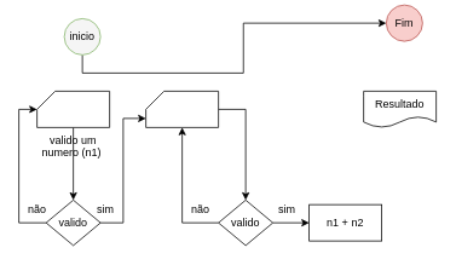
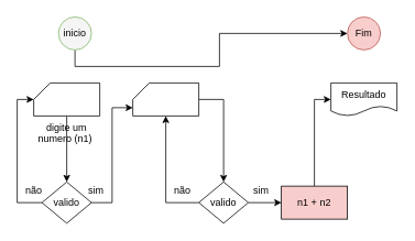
  <mxCell id="0" />
  <mxCell id="1" parent="0" />
  <mxCell id="2" style="edgeStyle=orthogonalEdgeStyle;rounded=0;orthogonalLoop=1;jettySize=auto;html=1;exitX=0.5;exitY=1;exitDx=0;exitDy=0;" edge="1" parent="1" source="3" target="4"><mxGeometry relative="1" as="geometry" /></mxCell>
  <mxCell id="3" value="inicio" style="ellipse;whiteSpace=wrap;html=1;fillColor=#f5f5f5;strokeColor=#82b366;" vertex="1" parent="1"><mxGeometry x="70" y="20" width="40" height="40" as="geometry" /></mxCell>
- <mxCell id="4" value="Fim" style="ellipse;whiteSpace=wrap;html=1;fillColor=#f8cecc;strokeColor=#b85450;" vertex="1" parent="1"><mxGeometry x="425" y="5" width="40" height="40" as="geometry" /></mxCell>
+ <mxCell id="4" value="Fim" style="ellipse;whiteSpace=wrap;html=1;fillColor=#f8cecc;strokeColor=#b85450;" vertex="1" parent="1"><mxGeometry x="420" y="20" width="40" height="40" as="geometry" /></mxCell>
  <mxCell id="5" value="Resultado" style="shape=document;whiteSpace=wrap;html=1;boundedLbl=1;" vertex="1" parent="1"><mxGeometry x="400" y="100" width="80" height="40" as="geometry" /></mxCell>
  <mxCell id="6" style="edgeStyle=orthogonalEdgeStyle;rounded=0;orthogonalLoop=1;jettySize=auto;html=1;exitX=0.5;exitY=1;exitDx=0;exitDy=0;exitPerimeter=0;entryX=0.5;entryY=0;entryDx=0;entryDy=0;" edge="1" parent="1" source="7" target="14"><mxGeometry relative="1" as="geometry" /></mxCell>
- <mxCell id="7" value="valido um numero (n1)&amp;nbsp;" style="verticalLabelPosition=bottom;verticalAlign=top;html=1;shape=card;whiteSpace=wrap;size=20;arcSize=12;" vertex="1" parent="1"><mxGeometry x="40" y="100" width="80" height="40" as="geometry" /></mxCell>
+ <mxCell id="7" value="digite um numero (n1)&amp;nbsp;" style="verticalLabelPosition=bottom;verticalAlign=top;html=1;shape=card;whiteSpace=wrap;size=20;arcSize=12;" vertex="1" parent="1"><mxGeometry x="40" y="100" width="80" height="40" as="geometry" /></mxCell>
  <mxCell id="8" style="edgeStyle=orthogonalEdgeStyle;rounded=0;orthogonalLoop=1;jettySize=auto;html=1;exitX=1;exitY=0.5;exitDx=0;exitDy=0;exitPerimeter=0;entryX=0.5;entryY=0;entryDx=0;entryDy=0;" edge="1" parent="1" source="9" target="19"><mxGeometry relative="1" as="geometry" /></mxCell>
  <mxCell id="9" value="" style="verticalLabelPosition=bottom;verticalAlign=top;html=1;shape=card;whiteSpace=wrap;size=20;arcSize=12;" vertex="1" parent="1"><mxGeometry x="160" y="100" width="80" height="40" as="geometry" /></mxCell>
- <mxCell id="11" value="n1 + n2" style="rounded=0;whiteSpace=wrap;html=1;" vertex="1" parent="1"><mxGeometry x="340" y="225" width="80" height="40" as="geometry" /></mxCell>
+ <mxCell id="10" style="edgeStyle=orthogonalEdgeStyle;rounded=0;orthogonalLoop=1;jettySize=auto;html=1;exitX=0.5;exitY=0;exitDx=0;exitDy=0;entryX=0;entryY=0.5;entryDx=0;entryDy=0;" edge="1" parent="1" source="11" target="5"><mxGeometry relative="1" as="geometry" /></mxCell>
+ <mxCell id="11" value="n1 + n2" style="rounded=0;whiteSpace=wrap;html=1;fillColor=#f8cecc;" vertex="1" parent="1"><mxGeometry x="340" y="225" width="80" height="40" as="geometry" /></mxCell>
  <mxCell id="12" style="edgeStyle=orthogonalEdgeStyle;rounded=0;orthogonalLoop=1;jettySize=auto;html=1;exitX=1;exitY=0.5;exitDx=0;exitDy=0;entryX=0;entryY=0;entryDx=0;entryDy=30;entryPerimeter=0;" edge="1" parent="1" source="14" target="9"><mxGeometry relative="1" as="geometry" /></mxCell>
  <mxCell id="13" style="edgeStyle=orthogonalEdgeStyle;rounded=0;orthogonalLoop=1;jettySize=auto;html=1;exitX=0;exitY=0.5;exitDx=0;exitDy=0;entryX=0;entryY=0;entryDx=0;entryDy=20;entryPerimeter=0;" edge="1" parent="1" source="14" target="7"><mxGeometry relative="1" as="geometry" /></mxCell>
  <mxCell id="14" value="valido" style="rhombus;whiteSpace=wrap;html=1;" vertex="1" parent="1"><mxGeometry x="50" y="220" width="60" height="50" as="geometry" /></mxCell>
  <mxCell id="15" value="sim" style="text;html=1;align=center;verticalAlign=middle;resizable=0;points=[];autosize=1;strokeColor=none;" vertex="1" parent="1"><mxGeometry x="100" y="220" width="30" height="20" as="geometry" /></mxCell>
  <mxCell id="16" value="não" style="text;html=1;align=center;verticalAlign=middle;resizable=0;points=[];autosize=1;strokeColor=none;" vertex="1" parent="1"><mxGeometry x="20" y="220" width="40" height="20" as="geometry" /></mxCell>
  <mxCell id="17" style="edgeStyle=orthogonalEdgeStyle;rounded=0;orthogonalLoop=1;jettySize=auto;html=1;exitX=1;exitY=0.5;exitDx=0;exitDy=0;entryX=0;entryY=0.5;entryDx=0;entryDy=0;" edge="1" parent="1" source="19" target="11"><mxGeometry relative="1" as="geometry" /></mxCell>
  <mxCell id="18" style="edgeStyle=orthogonalEdgeStyle;rounded=0;orthogonalLoop=1;jettySize=auto;html=1;exitX=0;exitY=0.5;exitDx=0;exitDy=0;entryX=0.5;entryY=1;entryDx=0;entryDy=0;entryPerimeter=0;" edge="1" parent="1" source="19" target="9"><mxGeometry relative="1" as="geometry" /></mxCell>
  <mxCell id="19" value="valido" style="rhombus;whiteSpace=wrap;html=1;" vertex="1" parent="1"><mxGeometry x="240" y="220" width="60" height="50" as="geometry" /></mxCell>
  <mxCell id="20" value="sim" style="text;html=1;align=center;verticalAlign=middle;resizable=0;points=[];autosize=1;strokeColor=none;" vertex="1" parent="1"><mxGeometry x="300" y="220" width="30" height="20" as="geometry" /></mxCell>
  <mxCell id="21" value="não" style="text;html=1;align=center;verticalAlign=middle;resizable=0;points=[];autosize=1;strokeColor=none;" vertex="1" parent="1"><mxGeometry x="200" y="220" width="40" height="20" as="geometry" /></mxCell>
